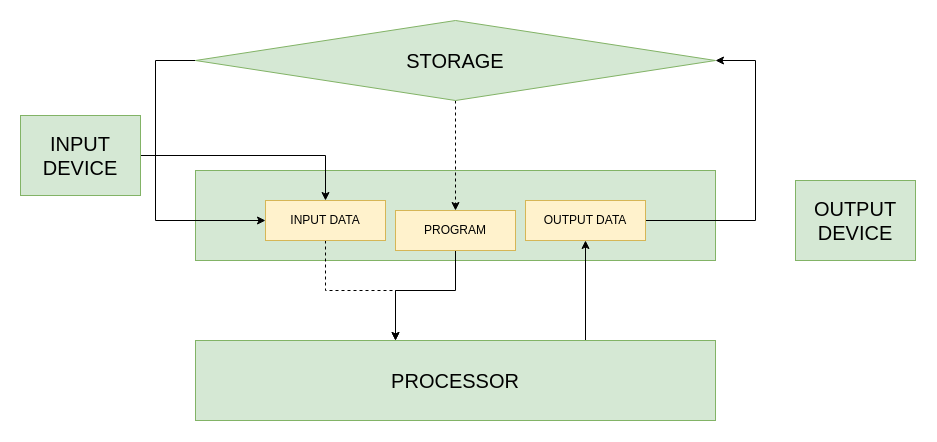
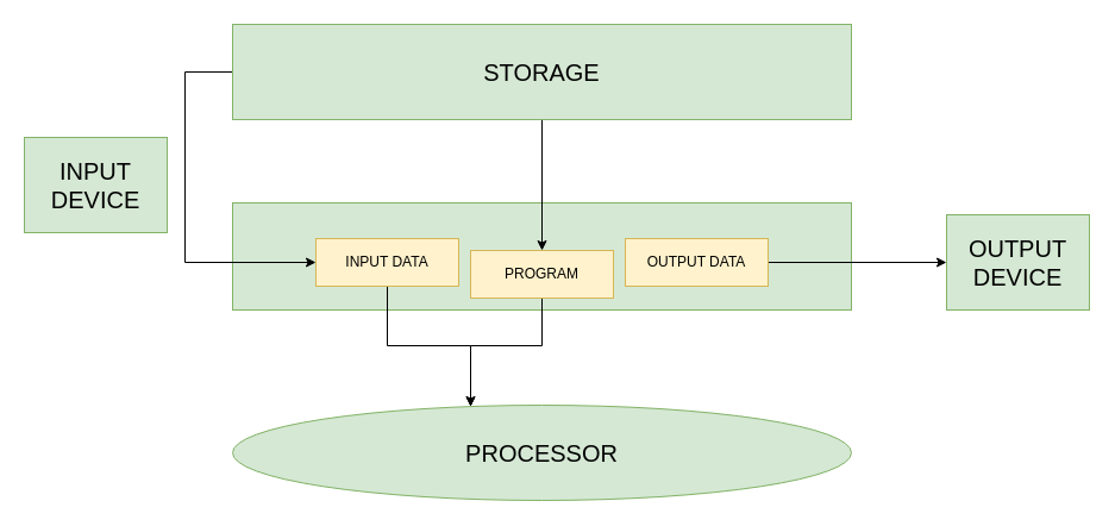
  <mxCell id="0" />
  <mxCell id="1" parent="0" />
  <mxCell id="2" value="" style="rounded=0;whiteSpace=wrap;html=1;fillColor=#d5e8d4;strokeColor=#82b366;" vertex="1" parent="1"><mxGeometry x="195" y="170" width="520" height="90" as="geometry" /></mxCell>
- <mxCell id="3" style="edgeStyle=orthogonalEdgeStyle;rounded=0;orthogonalLoop=1;jettySize=auto;html=1;exitX=0.5;exitY=1;exitDx=0;exitDy=0;dashed=1;" edge="1" parent="1" source="4" target="13"><mxGeometry relative="1" as="geometry"><Array as="points"><mxPoint x="325" y="290" /><mxPoint x="395" y="290" /></Array></mxGeometry></mxCell>
+ <mxCell id="3" style="edgeStyle=orthogonalEdgeStyle;rounded=0;orthogonalLoop=1;jettySize=auto;html=1;exitX=0.5;exitY=1;exitDx=0;exitDy=0;" edge="1" parent="1" source="4" target="13"><mxGeometry relative="1" as="geometry"><Array as="points"><mxPoint x="325" y="290" /><mxPoint x="395" y="290" /></Array></mxGeometry></mxCell>
  <mxCell id="4" value="INPUT DATA" style="rounded=0;whiteSpace=wrap;html=1;fillColor=#fff2cc;strokeColor=#d6b656;" vertex="1" parent="1"><mxGeometry x="265" y="200" width="120" height="40" as="geometry" /></mxCell>
  <mxCell id="5" style="edgeStyle=orthogonalEdgeStyle;rounded=0;orthogonalLoop=1;jettySize=auto;html=1;" edge="1" parent="1" source="6" target="13"><mxGeometry relative="1" as="geometry"><Array as="points"><mxPoint x="455" y="290" /><mxPoint x="395" y="290" /></Array></mxGeometry></mxCell>
  <mxCell id="6" value="PROGRAM" style="rounded=0;whiteSpace=wrap;html=1;fillColor=#fff2cc;strokeColor=#d6b656;" vertex="1" parent="1"><mxGeometry x="395" y="210" width="120" height="40" as="geometry" /></mxCell>
- <mxCell id="8" style="edgeStyle=orthogonalEdgeStyle;rounded=0;orthogonalLoop=1;jettySize=auto;html=1;exitX=1;exitY=0.5;exitDx=0;exitDy=0;entryX=1;entryY=0.5;entryDx=0;entryDy=0;" edge="1" parent="1" source="9" target="16"><mxGeometry relative="1" as="geometry"><Array as="points"><mxPoint x="755" y="220" /><mxPoint x="755" y="60" /></Array></mxGeometry></mxCell>
+ <mxCell id="7" style="edgeStyle=orthogonalEdgeStyle;rounded=0;orthogonalLoop=1;jettySize=auto;html=1;exitX=1;exitY=0.5;exitDx=0;exitDy=0;" edge="1" parent="1" source="9" target="17"><mxGeometry relative="1" as="geometry" /></mxCell>
  <mxCell id="9" value="OUTPUT DATA" style="rounded=0;whiteSpace=wrap;html=1;fillColor=#fff2cc;strokeColor=#d6b656;" vertex="1" parent="1"><mxGeometry x="525" y="200" width="120" height="40" as="geometry" /></mxCell>
- <mxCell id="10" style="edgeStyle=orthogonalEdgeStyle;rounded=0;orthogonalLoop=1;jettySize=auto;html=1;exitX=1;exitY=0.5;exitDx=0;exitDy=0;" edge="1" parent="1" source="11" target="4"><mxGeometry relative="1" as="geometry" /></mxCell>
  <mxCell id="11" value="&lt;font style=&quot;font-size: 20px;&quot;&gt;INPUT DEVICE&lt;/font&gt;" style="rounded=0;whiteSpace=wrap;html=1;fillColor=#d5e8d4;strokeColor=#82b366;" vertex="1" parent="1"><mxGeometry x="20" y="115" width="120" height="80" as="geometry" /></mxCell>
- <mxCell id="12" style="edgeStyle=orthogonalEdgeStyle;rounded=0;orthogonalLoop=1;jettySize=auto;html=1;exitX=0.75;exitY=0;exitDx=0;exitDy=0;" edge="1" parent="1" source="13" target="9"><mxGeometry relative="1" as="geometry" /></mxCell>
- <mxCell id="13" value="&lt;font style=&quot;font-size: 20px;&quot;&gt;PROCESSOR&lt;/font&gt;" style="rounded=0;whiteSpace=wrap;html=1;fillColor=#d5e8d4;strokeColor=#82b366;" vertex="1" parent="1"><mxGeometry x="195" y="340" width="520" height="80" as="geometry" /></mxCell>
+ <mxCell id="13" value="&lt;font style=&quot;font-size: 20px;&quot;&gt;PROCESSOR&lt;/font&gt;" style="ellipse;whiteSpace=wrap;html=1;fillColor=#d5e8d4;strokeColor=#82b366;" vertex="1" parent="1"><mxGeometry x="195" y="340" width="520" height="80" as="geometry" /></mxCell>
  <mxCell id="14" style="edgeStyle=orthogonalEdgeStyle;rounded=0;orthogonalLoop=1;jettySize=auto;html=1;exitX=0;exitY=0.5;exitDx=0;exitDy=0;entryX=0;entryY=0.5;entryDx=0;entryDy=0;" edge="1" parent="1" source="16" target="4"><mxGeometry relative="1" as="geometry"><Array as="points"><mxPoint x="155" y="60" /><mxPoint x="155" y="220" /></Array></mxGeometry></mxCell>
- <mxCell id="15" style="edgeStyle=orthogonalEdgeStyle;rounded=0;orthogonalLoop=1;jettySize=auto;html=1;exitX=0.5;exitY=1;exitDx=0;exitDy=0;dashed=1;" edge="1" parent="1" source="16" target="6"><mxGeometry relative="1" as="geometry" /></mxCell>
- <mxCell id="16" value="&lt;font style=&quot;font-size: 20px;&quot;&gt;STORAGE&lt;/font&gt;" style="rhombus;whiteSpace=wrap;html=1;fillColor=#d5e8d4;strokeColor=#82b366;" vertex="1" parent="1"><mxGeometry x="195" y="20" width="520" height="80" as="geometry" /></mxCell>
+ <mxCell id="15" style="edgeStyle=orthogonalEdgeStyle;rounded=0;orthogonalLoop=1;jettySize=auto;html=1;exitX=0.5;exitY=1;exitDx=0;exitDy=0;" edge="1" parent="1" source="16" target="6"><mxGeometry relative="1" as="geometry" /></mxCell>
+ <mxCell id="16" value="&lt;font style=&quot;font-size: 20px;&quot;&gt;STORAGE&lt;/font&gt;" style="rounded=0;whiteSpace=wrap;html=1;fillColor=#d5e8d4;strokeColor=#82b366;" vertex="1" parent="1"><mxGeometry x="195" y="20" width="520" height="80" as="geometry" /></mxCell>
  <mxCell id="17" value="&lt;font style=&quot;font-size: 20px;&quot;&gt;OUTPUT DEVICE&lt;/font&gt;" style="rounded=0;whiteSpace=wrap;html=1;fillColor=#d5e8d4;strokeColor=#82b366;" vertex="1" parent="1"><mxGeometry x="795" y="180" width="120" height="80" as="geometry" /></mxCell>
